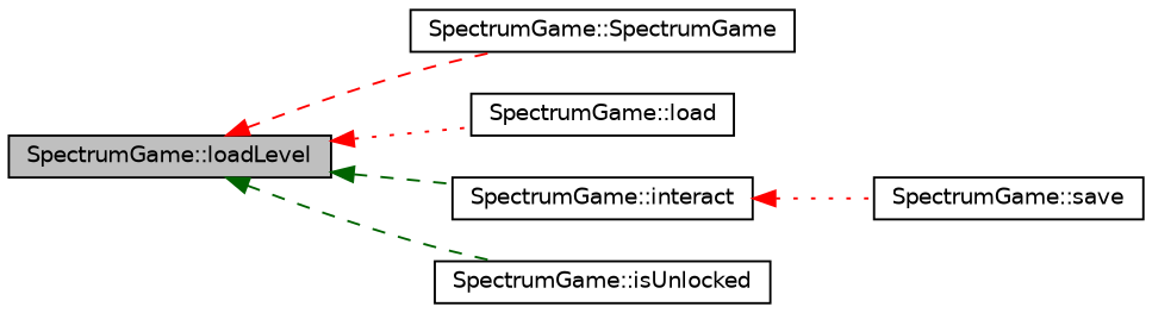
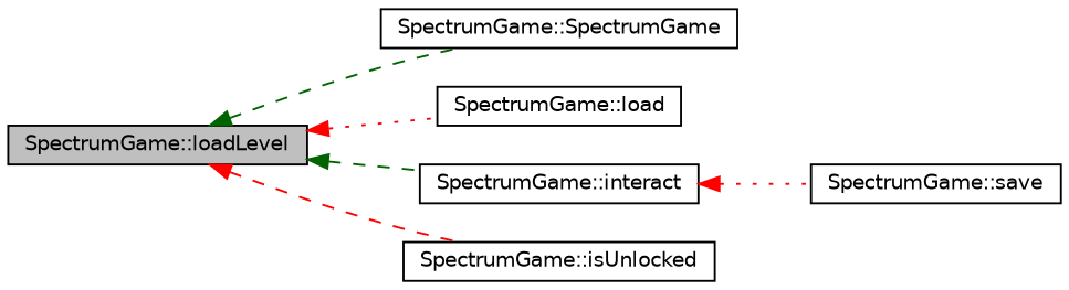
  digraph {
    rankdir=LR
    node [color=black fillcolor=white fontname=Helvetica fontsize=10 shape=record style=filled]
    edge [color=red dir=back fontname=Helvetica fontsize=10 labelfontname=Helvetica labelfontsize=10 style=dashed]
    n1 [fillcolor=grey75 fontcolor=black height=0.2 label="SpectrumGame::loadLevel" width=0.4]
    n2 [height=0.2 label="SpectrumGame::SpectrumGame" width=0.4]
    n3 [height=0.2 label="SpectrumGame::load" width=0.4]
    n4 [height=0.2 label="SpectrumGame::interact" width=0.4]
    n5 [height=0.2 label="SpectrumGame::isUnlocked" width=0.4]
    n6 [height=0.2 label="SpectrumGame::save" width=0.4]
-   n1 -> n2
+   n1 -> n2 [color=darkgreen]
    n1 -> n3 [style=dotted]
    n1 -> n4 [color=darkgreen]
-   n1 -> n5 [color=darkgreen]
+   n1 -> n5
    n4 -> n6 [style=dotted]
  }
